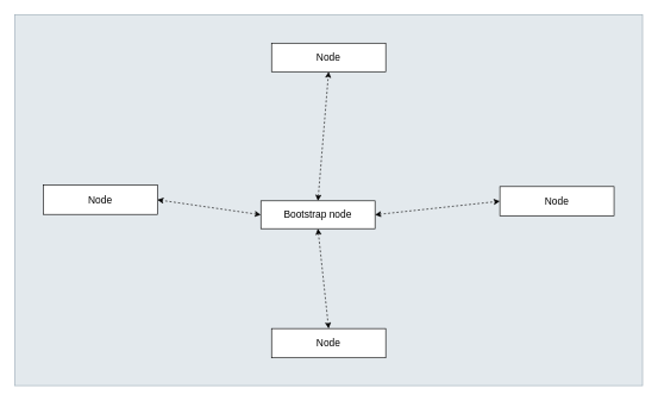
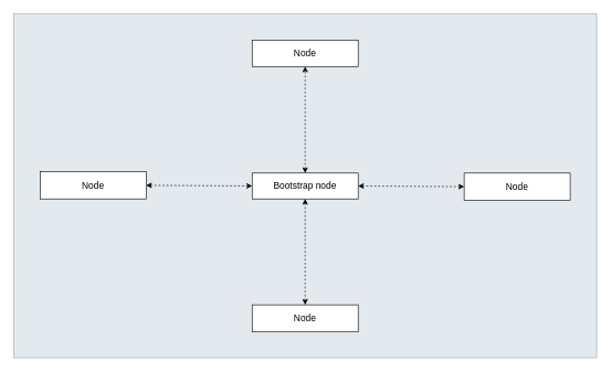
  <mxCell id="0" />
  <mxCell id="1" parent="0" />
  <mxCell id="2" value="" style="rounded=0;whiteSpace=wrap;html=1;fillColor=#bac8d3;strokeColor=#23445d;opacity=40;" vertex="1" parent="1"><mxGeometry x="20" width="880" height="520" as="geometry" y="20" /></mxCell>
  <mxCell id="3" value="Node" style="rounded=0;whiteSpace=wrap;html=1;fontSize=14;" parent="1" vertex="1"><mxGeometry x="700" y="261" width="160" height="41" as="geometry" /></mxCell>
- <mxCell id="4" value="Bootstrap node" style="rounded=0;whiteSpace=wrap;html=1;fontSize=14;" parent="1" vertex="1"><mxGeometry x="365" y="281" width="160" height="39" as="geometry" /></mxCell>
+ <mxCell id="4" value="Bootstrap node" style="rounded=0;whiteSpace=wrap;html=1;fontSize=14;" parent="1" vertex="1"><mxGeometry x="380" y="261" width="160" height="39" as="geometry" /></mxCell>
  <mxCell id="5" value="Node" style="rounded=0;whiteSpace=wrap;html=1;fontSize=14;" parent="1" vertex="1"><mxGeometry x="380" y="60" width="160" height="40" as="geometry" /></mxCell>
  <mxCell id="6" value="Node" style="rounded=0;whiteSpace=wrap;html=1;fontSize=14;" parent="1" vertex="1"><mxGeometry x="380" y="460" width="160" height="41" as="geometry" /></mxCell>
  <mxCell id="7" value="Node" style="rounded=0;whiteSpace=wrap;html=1;fontSize=14;" parent="1" vertex="1"><mxGeometry x="60" y="259" width="160" height="41" as="geometry" /></mxCell>
  <mxCell id="8" value="" style="endArrow=classic;startArrow=classic;html=1;dashed=1;entryX=0;entryY=0.5;entryDx=0;entryDy=0;exitX=1;exitY=0.5;exitDx=0;exitDy=0;" parent="1" source="4" target="3" edge="1"><mxGeometry width="50" height="50" relative="1" as="geometry"><mxPoint x="650" y="210" as="sourcePoint" /><mxPoint x="700" y="160" as="targetPoint" /></mxGeometry></mxCell>
  <mxCell id="9" value="" style="endArrow=classic;startArrow=classic;html=1;dashed=1;entryX=0.5;entryY=1;entryDx=0;entryDy=0;exitX=0.5;exitY=0;exitDx=0;exitDy=0;" parent="1" source="4" target="5" edge="1"><mxGeometry width="50" height="50" relative="1" as="geometry"><mxPoint x="550" y="290.5" as="sourcePoint" /><mxPoint x="710" y="291.5" as="targetPoint" /></mxGeometry></mxCell>
  <mxCell id="10" value="" style="endArrow=classic;startArrow=classic;html=1;dashed=1;entryX=1;entryY=0.5;entryDx=0;entryDy=0;exitX=0;exitY=0.5;exitDx=0;exitDy=0;" parent="1" source="4" target="7" edge="1"><mxGeometry width="50" height="50" relative="1" as="geometry"><mxPoint x="470" y="271" as="sourcePoint" /><mxPoint x="470" y="110" as="targetPoint" /></mxGeometry></mxCell>
  <mxCell id="11" value="" style="endArrow=classic;startArrow=classic;html=1;dashed=1;entryX=0.5;entryY=0;entryDx=0;entryDy=0;exitX=0.5;exitY=1;exitDx=0;exitDy=0;" parent="1" source="4" target="6" edge="1"><mxGeometry width="50" height="50" relative="1" as="geometry"><mxPoint x="390" y="290.5" as="sourcePoint" /><mxPoint x="230" y="289.5" as="targetPoint" /></mxGeometry></mxCell>
